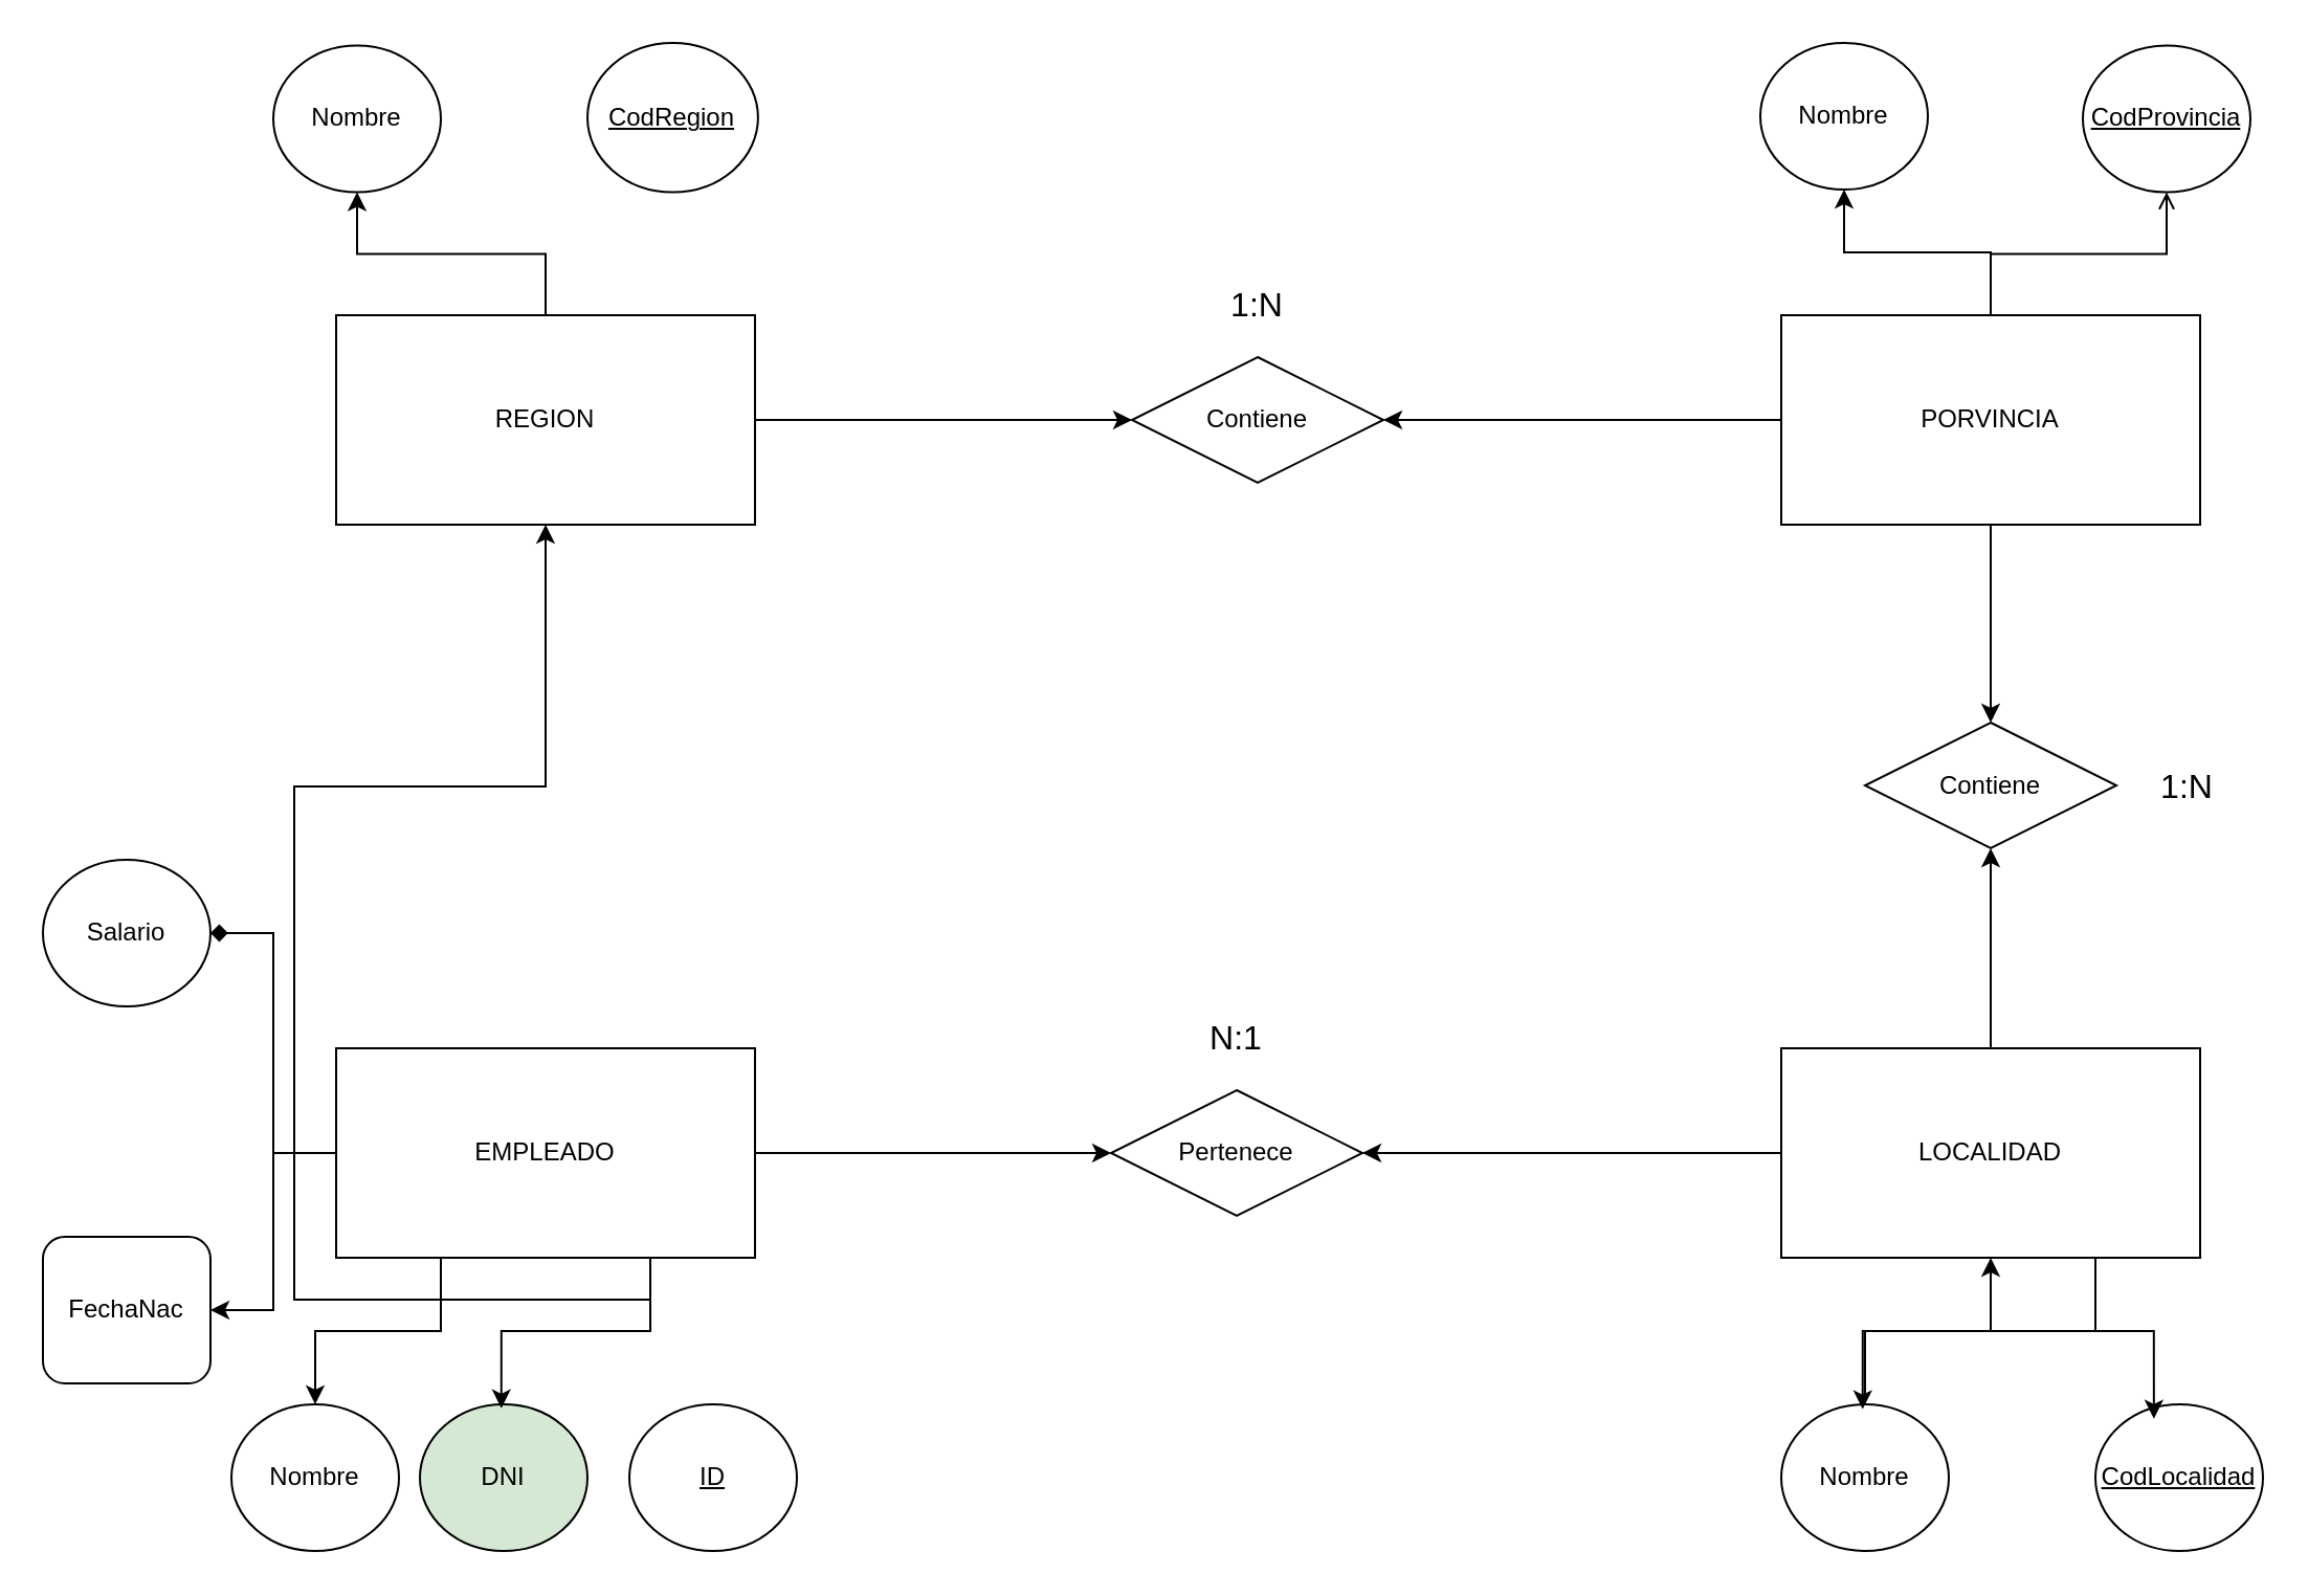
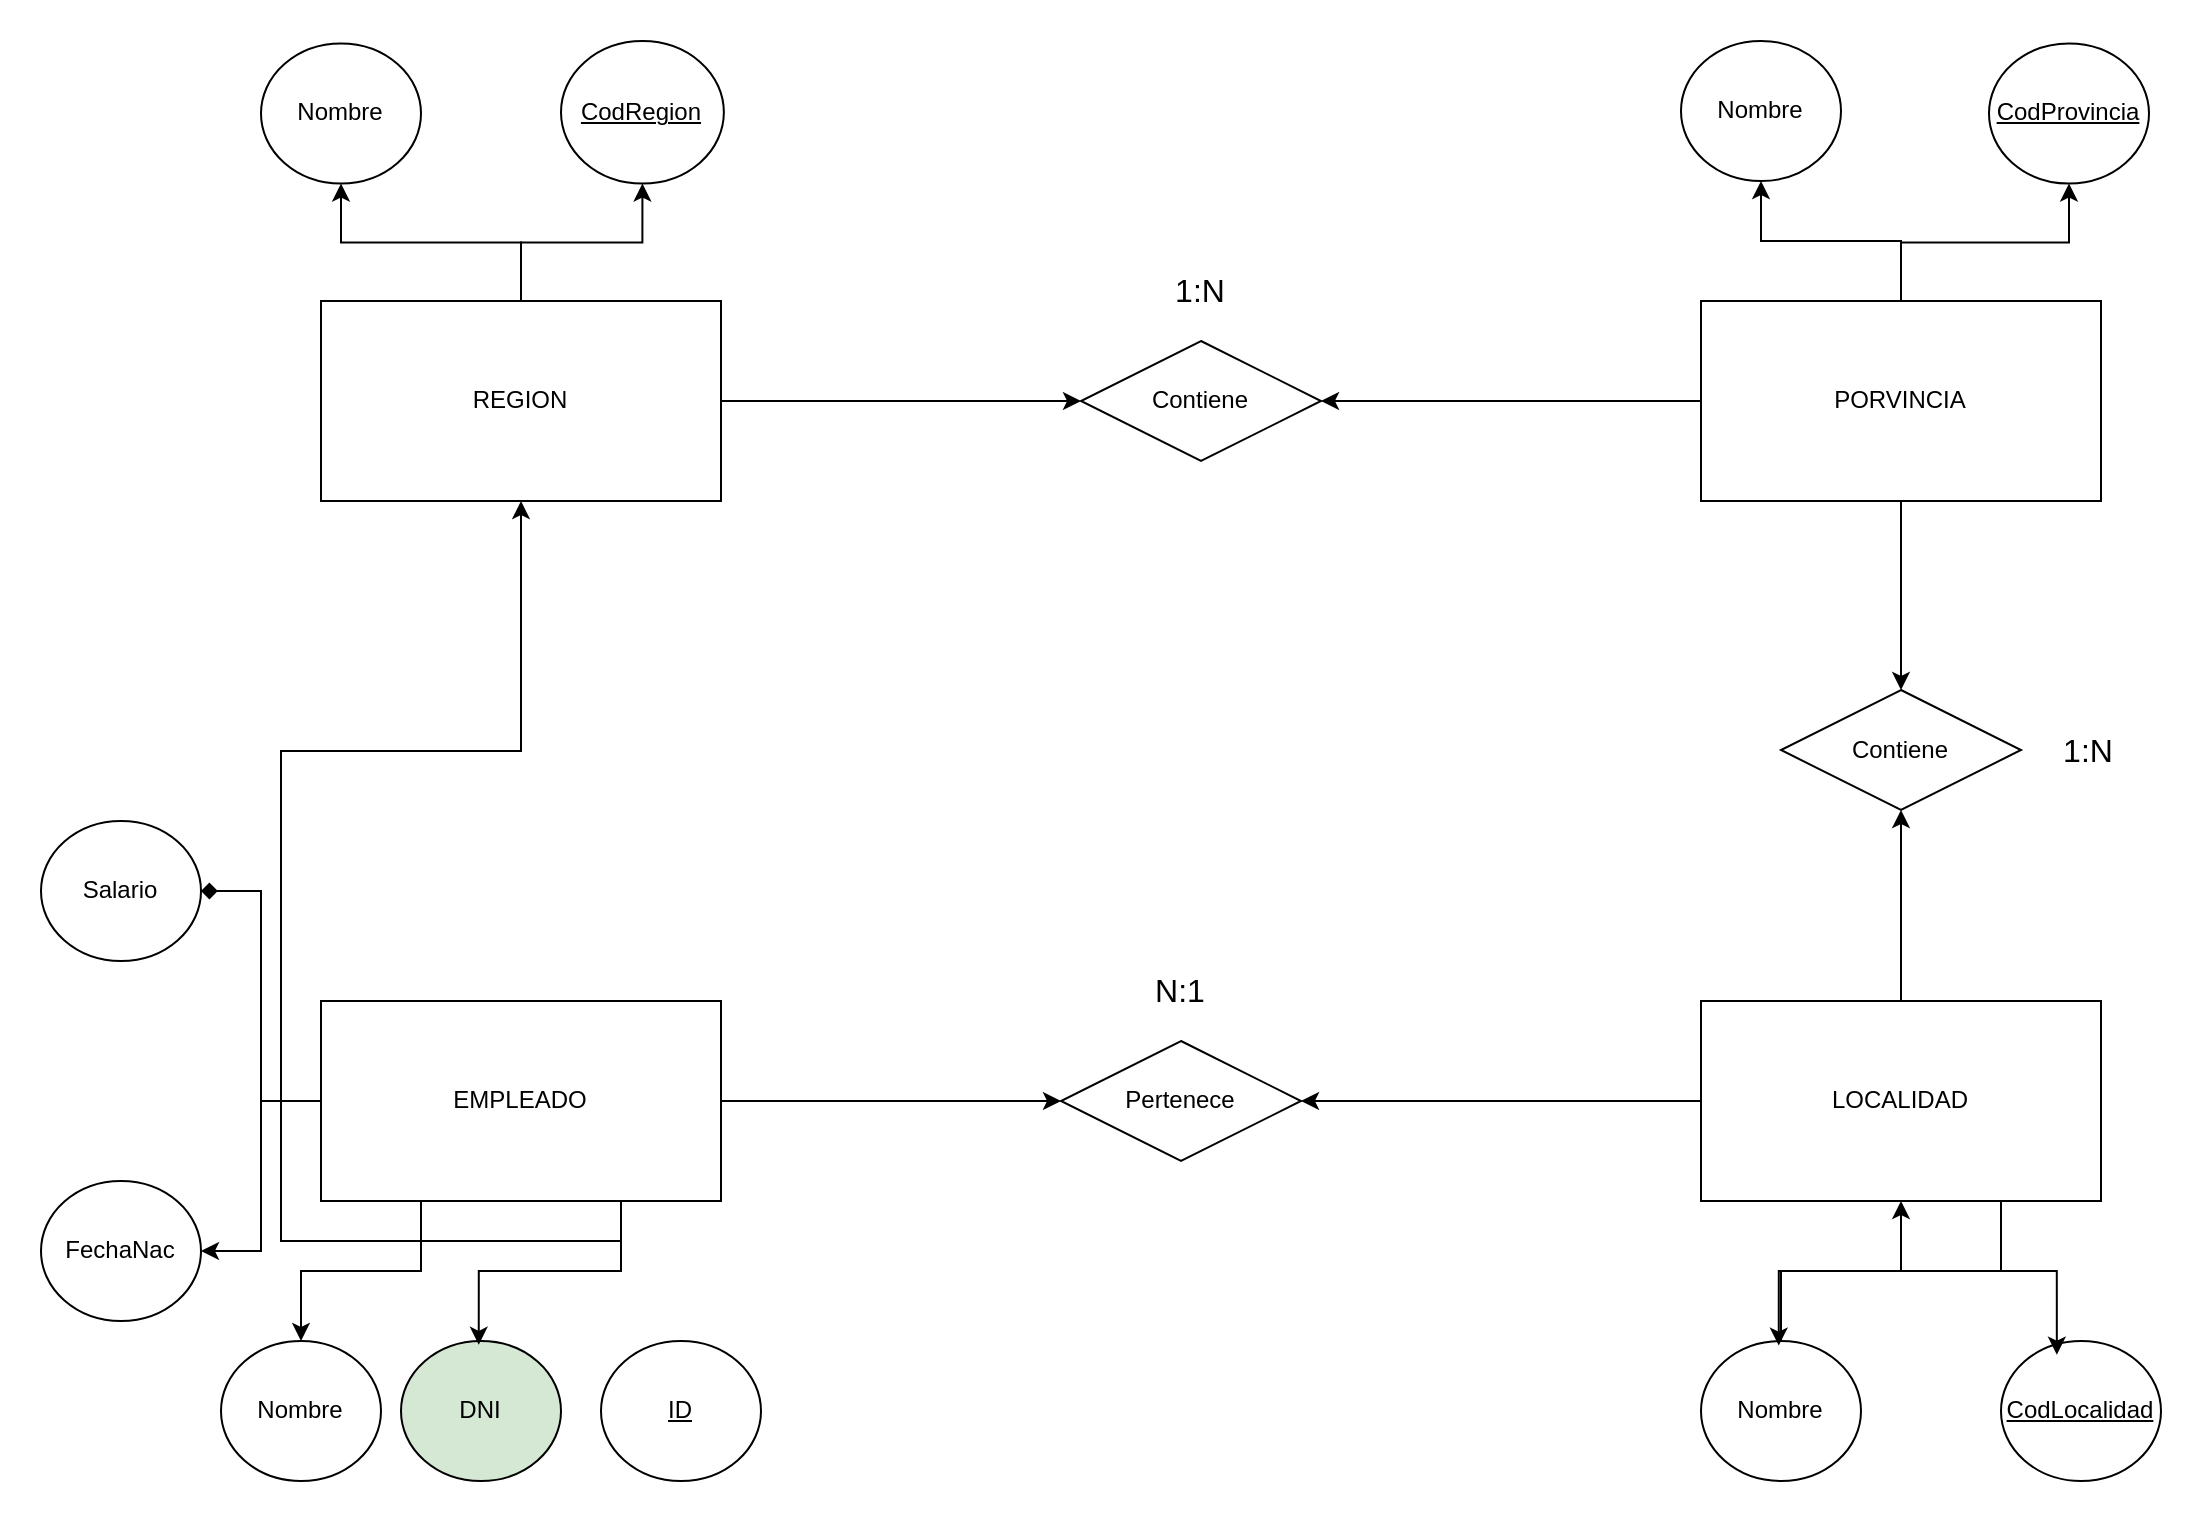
  <mxCell id="0" />
  <mxCell id="1" parent="0" />
  <mxCell id="2" value="Salario" style="ellipse;whiteSpace=wrap;html=1;align=center;" vertex="1" parent="1"><mxGeometry x="20" y="410" width="80" height="70" as="geometry" /></mxCell>
- <mxCell id="3" value="FechaNac" style="whiteSpace=wrap;html=1;align=center;rounded=1;" vertex="1" parent="1"><mxGeometry x="20" y="590" width="80" height="70" as="geometry" /></mxCell>
+ <mxCell id="3" value="FechaNac" style="ellipse;whiteSpace=wrap;html=1;align=center;" vertex="1" parent="1"><mxGeometry x="20" y="590" width="80" height="70" as="geometry" /></mxCell>
  <mxCell id="4" value="Nombre" style="ellipse;whiteSpace=wrap;html=1;align=center;" vertex="1" parent="1"><mxGeometry x="130" y="21.25" width="80" height="70" as="geometry" /></mxCell>
  <mxCell id="5" value="" style="edgeStyle=orthogonalEdgeStyle;rounded=0;orthogonalLoop=1;jettySize=auto;html=1;" edge="1" parent="1" source="6" target="20"><mxGeometry relative="1" as="geometry" /></mxCell>
  <mxCell id="6" value="Nombre" style="ellipse;whiteSpace=wrap;html=1;align=center;" vertex="1" parent="1"><mxGeometry x="850" y="670" width="80" height="70" as="geometry" /></mxCell>
  <mxCell id="7" value="DNI" style="ellipse;whiteSpace=wrap;html=1;align=center;fillColor=#d5e8d4;" vertex="1" parent="1"><mxGeometry x="200" y="670" width="80" height="70" as="geometry" /></mxCell>
+ <mxCell id="8" style="edgeStyle=orthogonalEdgeStyle;rounded=0;orthogonalLoop=1;jettySize=auto;html=1;exitX=0.5;exitY=0;exitDx=0;exitDy=0;entryX=0.5;entryY=1;entryDx=0;entryDy=0;" edge="1" parent="1" source="11" target="26"><mxGeometry relative="1" as="geometry" /></mxCell>
  <mxCell id="9" style="edgeStyle=orthogonalEdgeStyle;rounded=0;orthogonalLoop=1;jettySize=auto;html=1;exitX=0.5;exitY=0;exitDx=0;exitDy=0;entryX=0.5;entryY=1;entryDx=0;entryDy=0;" edge="1" parent="1" source="11" target="4"><mxGeometry relative="1" as="geometry"><mxPoint x="170" y="91.25" as="targetPoint" /></mxGeometry></mxCell>
  <mxCell id="10" style="edgeStyle=orthogonalEdgeStyle;rounded=0;orthogonalLoop=1;jettySize=auto;html=1;exitX=1;exitY=0.5;exitDx=0;exitDy=0;entryX=0;entryY=0.5;entryDx=0;entryDy=0;" edge="1" parent="1" source="11" target="30"><mxGeometry relative="1" as="geometry" /></mxCell>
  <mxCell id="11" value="REGION" style="rounded=0;whiteSpace=wrap;html=1;" vertex="1" parent="1"><mxGeometry x="160" y="150" width="200" height="100" as="geometry" /></mxCell>
- <mxCell id="12" style="edgeStyle=orthogonalEdgeStyle;rounded=0;orthogonalLoop=1;jettySize=auto;html=1;exitX=0.5;exitY=0;exitDx=0;exitDy=0;entryX=0.5;entryY=1;entryDx=0;entryDy=0;endArrow=open;" edge="1" parent="1" source="16" target="27"><mxGeometry relative="1" as="geometry" /></mxCell>
+ <mxCell id="12" style="edgeStyle=orthogonalEdgeStyle;rounded=0;orthogonalLoop=1;jettySize=auto;html=1;exitX=0.5;exitY=0;exitDx=0;exitDy=0;entryX=0.5;entryY=1;entryDx=0;entryDy=0;" edge="1" parent="1" source="16" target="27"><mxGeometry relative="1" as="geometry" /></mxCell>
  <mxCell id="13" style="edgeStyle=orthogonalEdgeStyle;rounded=0;orthogonalLoop=1;jettySize=auto;html=1;exitX=0.5;exitY=0;exitDx=0;exitDy=0;entryX=0.5;entryY=1;entryDx=0;entryDy=0;" edge="1" parent="1" source="16" target="37"><mxGeometry relative="1" as="geometry"><mxPoint x="880" y="91.25" as="targetPoint" /></mxGeometry></mxCell>
  <mxCell id="14" style="edgeStyle=orthogonalEdgeStyle;rounded=0;orthogonalLoop=1;jettySize=auto;html=1;exitX=0;exitY=0.5;exitDx=0;exitDy=0;entryX=1;entryY=0.5;entryDx=0;entryDy=0;" edge="1" parent="1" source="16" target="30"><mxGeometry relative="1" as="geometry" /></mxCell>
  <mxCell id="15" style="edgeStyle=orthogonalEdgeStyle;rounded=0;orthogonalLoop=1;jettySize=auto;html=1;exitX=0.5;exitY=1;exitDx=0;exitDy=0;entryX=0.5;entryY=0;entryDx=0;entryDy=0;" edge="1" parent="1" source="16" target="31"><mxGeometry relative="1" as="geometry" /></mxCell>
  <mxCell id="16" value="PORVINCIA" style="rounded=0;whiteSpace=wrap;html=1;" vertex="1" parent="1"><mxGeometry x="850" y="150" width="200" height="100" as="geometry" /></mxCell>
  <mxCell id="17" style="edgeStyle=orthogonalEdgeStyle;rounded=0;orthogonalLoop=1;jettySize=auto;html=1;exitX=0.75;exitY=1;exitDx=0;exitDy=0;entryX=0.486;entryY=0.033;entryDx=0;entryDy=0;entryPerimeter=0;" edge="1" parent="1" source="20" target="6"><mxGeometry relative="1" as="geometry"><mxPoint x="890" y="670" as="targetPoint" /></mxGeometry></mxCell>
  <mxCell id="18" style="edgeStyle=orthogonalEdgeStyle;rounded=0;orthogonalLoop=1;jettySize=auto;html=1;exitX=0.5;exitY=0;exitDx=0;exitDy=0;entryX=0.5;entryY=1;entryDx=0;entryDy=0;" edge="1" parent="1" source="20" target="31"><mxGeometry relative="1" as="geometry" /></mxCell>
  <mxCell id="19" style="edgeStyle=orthogonalEdgeStyle;rounded=0;orthogonalLoop=1;jettySize=auto;html=1;exitX=0;exitY=0.5;exitDx=0;exitDy=0;entryX=1;entryY=0.5;entryDx=0;entryDy=0;" edge="1" parent="1" source="20" target="32"><mxGeometry relative="1" as="geometry" /></mxCell>
  <mxCell id="20" value="LOCALIDAD" style="rounded=0;whiteSpace=wrap;html=1;" vertex="1" parent="1"><mxGeometry x="850" y="500" width="200" height="100" as="geometry" /></mxCell>
  <mxCell id="21" style="edgeStyle=orthogonalEdgeStyle;rounded=0;orthogonalLoop=1;jettySize=auto;html=1;exitX=0.75;exitY=1;exitDx=0;exitDy=0;" edge="1" parent="1" source="25" target="11"><mxGeometry relative="1" as="geometry" /></mxCell>
  <mxCell id="22" style="edgeStyle=orthogonalEdgeStyle;rounded=0;orthogonalLoop=1;jettySize=auto;html=1;exitX=0;exitY=0.5;exitDx=0;exitDy=0;entryX=1;entryY=0.5;entryDx=0;entryDy=0;" edge="1" parent="1" source="25" target="3"><mxGeometry relative="1" as="geometry"><mxPoint x="110" y="625" as="targetPoint" /></mxGeometry></mxCell>
  <mxCell id="23" style="edgeStyle=orthogonalEdgeStyle;rounded=0;orthogonalLoop=1;jettySize=auto;html=1;exitX=0;exitY=0.5;exitDx=0;exitDy=0;entryX=1;entryY=0.5;entryDx=0;entryDy=0;endArrow=diamond;" edge="1" parent="1" source="25" target="2"><mxGeometry relative="1" as="geometry"><mxPoint x="90" y="450" as="targetPoint" /></mxGeometry></mxCell>
  <mxCell id="24" style="edgeStyle=orthogonalEdgeStyle;rounded=0;orthogonalLoop=1;jettySize=auto;html=1;exitX=1;exitY=0.5;exitDx=0;exitDy=0;entryX=0;entryY=0.5;entryDx=0;entryDy=0;" edge="1" parent="1" source="25" target="32"><mxGeometry relative="1" as="geometry" /></mxCell>
  <mxCell id="25" value="EMPLEADO" style="rounded=0;whiteSpace=wrap;html=1;" vertex="1" parent="1"><mxGeometry x="160" y="500" width="200" height="100" as="geometry" /></mxCell>
  <mxCell id="26" value="CodRegion" style="ellipse;whiteSpace=wrap;html=1;align=center;fontStyle=4;" vertex="1" parent="1"><mxGeometry x="280" y="20" width="81.43" height="71.25" as="geometry" /></mxCell>
  <mxCell id="27" value="CodProvincia" style="ellipse;whiteSpace=wrap;html=1;align=center;fontStyle=4;" vertex="1" parent="1"><mxGeometry x="994" y="21.25" width="80" height="70" as="geometry" /></mxCell>
  <mxCell id="28" value="CodLocalidad" style="ellipse;whiteSpace=wrap;html=1;align=center;fontStyle=4;" vertex="1" parent="1"><mxGeometry x="1000" y="670" width="80" height="70" as="geometry" /></mxCell>
  <mxCell id="29" value="ID" style="ellipse;whiteSpace=wrap;html=1;align=center;fontStyle=4;" vertex="1" parent="1"><mxGeometry x="300" y="670" width="80" height="70" as="geometry" /></mxCell>
  <mxCell id="30" value="Contiene" style="shape=rhombus;perimeter=rhombusPerimeter;whiteSpace=wrap;html=1;align=center;" vertex="1" parent="1"><mxGeometry x="540" y="170" width="120" height="60" as="geometry" /></mxCell>
  <mxCell id="31" value="Contiene" style="shape=rhombus;perimeter=rhombusPerimeter;whiteSpace=wrap;html=1;align=center;" vertex="1" parent="1"><mxGeometry x="890" y="344.5" width="120" height="60" as="geometry" /></mxCell>
  <mxCell id="32" value="Pertenece" style="shape=rhombus;perimeter=rhombusPerimeter;whiteSpace=wrap;html=1;align=center;" vertex="1" parent="1"><mxGeometry x="530" y="520" width="120" height="60" as="geometry" /></mxCell>
  <mxCell id="33" style="edgeStyle=orthogonalEdgeStyle;rounded=0;orthogonalLoop=1;jettySize=auto;html=1;exitX=0.75;exitY=1;exitDx=0;exitDy=0;entryX=0.349;entryY=0.098;entryDx=0;entryDy=0;entryPerimeter=0;" edge="1" parent="1" source="20" target="28"><mxGeometry relative="1" as="geometry" /></mxCell>
  <mxCell id="34" style="edgeStyle=orthogonalEdgeStyle;rounded=0;orthogonalLoop=1;jettySize=auto;html=1;exitX=0.75;exitY=1;exitDx=0;exitDy=0;entryX=0.486;entryY=0.027;entryDx=0;entryDy=0;entryPerimeter=0;" edge="1" parent="1" source="25" target="7"><mxGeometry relative="1" as="geometry"><mxPoint x="249.12" y="669.79" as="targetPoint" /></mxGeometry></mxCell>
  <mxCell id="35" style="edgeStyle=orthogonalEdgeStyle;rounded=0;orthogonalLoop=1;jettySize=auto;html=1;exitX=0.25;exitY=1;exitDx=0;exitDy=0;entryX=0.5;entryY=0;entryDx=0;entryDy=0;" edge="1" parent="1" source="25" target="36"><mxGeometry relative="1" as="geometry"><mxPoint x="150" y="670" as="targetPoint" /></mxGeometry></mxCell>
  <mxCell id="36" value="Nombre" style="ellipse;whiteSpace=wrap;html=1;align=center;" vertex="1" parent="1"><mxGeometry x="110" y="670" width="80" height="70" as="geometry" /></mxCell>
  <mxCell id="37" value="Nombre" style="ellipse;whiteSpace=wrap;html=1;align=center;" vertex="1" parent="1"><mxGeometry x="840" y="20" width="80" height="70" as="geometry" /></mxCell>
  <mxCell id="38" value="1:N" style="text;html=1;align=center;verticalAlign=middle;whiteSpace=wrap;rounded=0;fontSize=16;" vertex="1" parent="1"><mxGeometry x="570" y="130" width="60" height="30" as="geometry" /></mxCell>
  <mxCell id="39" value="1:N" style="text;html=1;align=center;verticalAlign=middle;whiteSpace=wrap;rounded=0;fontSize=16;" vertex="1" parent="1"><mxGeometry x="1014" y="359.5" width="60" height="30" as="geometry" /></mxCell>
  <mxCell id="40" value="N:1" style="text;html=1;align=center;verticalAlign=middle;whiteSpace=wrap;rounded=0;fontSize=16;" vertex="1" parent="1"><mxGeometry x="560" y="480" width="60" height="30" as="geometry" /></mxCell>
